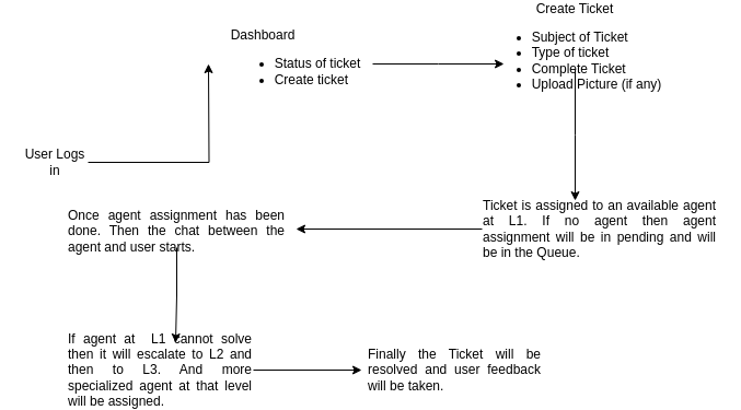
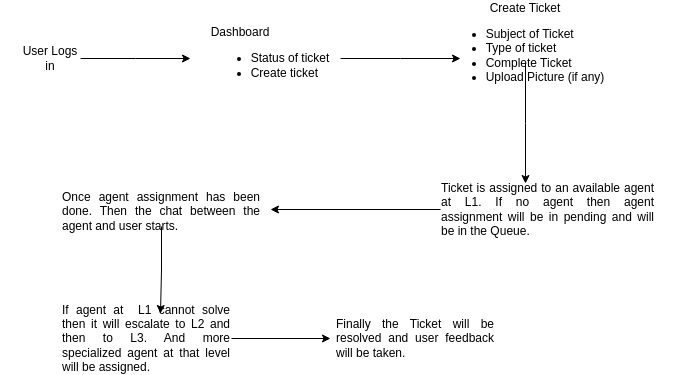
  <mxCell id="0" />
  <mxCell id="1" parent="0" />
  <mxCell id="2" style="edgeStyle=orthogonalEdgeStyle;rounded=0;orthogonalLoop=1;jettySize=auto;html=1;" edge="1" parent="1" source="3"><mxGeometry relative="1" as="geometry"><mxPoint x="190" y="45" as="targetPoint" /></mxGeometry></mxCell>
- <mxCell id="3" value="User Logs in" style="text;html=1;strokeColor=none;fillColor=none;align=center;verticalAlign=middle;whiteSpace=wrap;rounded=0;" vertex="1" parent="1"><mxGeometry x="20" y="120" width="60" height="30" as="geometry" /></mxCell>
+ <mxCell id="3" value="User Logs in" style="text;html=1;strokeColor=none;fillColor=none;align=center;verticalAlign=middle;whiteSpace=wrap;rounded=0;" vertex="1" parent="1"><mxGeometry x="20" y="30" width="60" height="30" as="geometry" /></mxCell>
  <mxCell id="4" style="edgeStyle=orthogonalEdgeStyle;rounded=0;orthogonalLoop=1;jettySize=auto;html=1;" edge="1" parent="1" source="5"><mxGeometry relative="1" as="geometry"><mxPoint x="460" y="45" as="targetPoint" /></mxGeometry></mxCell>
  <mxCell id="5" value="&lt;div style=&quot;text-align: justify;&quot;&gt;&lt;span style=&quot;background-color: initial;&quot;&gt;Dashboard&lt;/span&gt;&lt;/div&gt;&lt;div style=&quot;text-align: justify;&quot;&gt;&lt;ul&gt;&lt;li&gt;&lt;span style=&quot;background-color: initial;&quot;&gt;Status of ticket&lt;/span&gt;&lt;/li&gt;&lt;li&gt;Create ticket&lt;/li&gt;&lt;/ul&gt;&lt;/div&gt;" style="text;html=1;strokeColor=none;fillColor=none;align=center;verticalAlign=middle;whiteSpace=wrap;rounded=0;" vertex="1" parent="1"><mxGeometry x="200" y="30" width="140" height="30" as="geometry" /></mxCell>
  <mxCell id="6" style="edgeStyle=orthogonalEdgeStyle;rounded=0;orthogonalLoop=1;jettySize=auto;html=1;" edge="1" parent="1" source="7"><mxGeometry relative="1" as="geometry"><mxPoint x="525" y="170" as="targetPoint" /></mxGeometry></mxCell>
  <mxCell id="7" value="Create Ticket&lt;br&gt;&lt;div style=&quot;text-align: justify;&quot;&gt;&lt;ul&gt;&lt;li&gt;&lt;span style=&quot;background-color: initial;&quot;&gt;Subject of Ticket&lt;/span&gt;&lt;/li&gt;&lt;li&gt;&lt;span style=&quot;background-color: initial;&quot;&gt;Type of ticket&lt;/span&gt;&lt;/li&gt;&lt;li&gt;&lt;span style=&quot;background-color: initial;&quot;&gt;Complete Ticket&lt;/span&gt;&lt;/li&gt;&lt;li&gt;&lt;span style=&quot;background-color: initial;&quot;&gt;Upload Picture (if any)&lt;/span&gt;&lt;/li&gt;&lt;/ul&gt;&lt;/div&gt;" style="text;html=1;strokeColor=none;fillColor=none;align=center;verticalAlign=middle;whiteSpace=wrap;rounded=0;" vertex="1" parent="1"><mxGeometry x="420" y="20" width="210" height="30" as="geometry" /></mxCell>
  <mxCell id="8" style="edgeStyle=orthogonalEdgeStyle;rounded=0;orthogonalLoop=1;jettySize=auto;html=1;" edge="1" parent="1" source="9"><mxGeometry relative="1" as="geometry"><mxPoint x="270" y="196" as="targetPoint" /></mxGeometry></mxCell>
  <mxCell id="9" value="&lt;div style=&quot;text-align: justify;&quot;&gt;&lt;span style=&quot;background-color: initial;&quot;&gt;Ticket is assigned to an available agent at L1. If no agent then agent assignment will be in pending and will be in the Queue.&lt;/span&gt;&lt;/div&gt;" style="text;html=1;strokeColor=none;fillColor=none;align=center;verticalAlign=middle;whiteSpace=wrap;rounded=0;" vertex="1" parent="1"><mxGeometry x="440" y="181" width="215" height="30" as="geometry" /></mxCell>
  <mxCell id="10" style="edgeStyle=orthogonalEdgeStyle;rounded=0;orthogonalLoop=1;jettySize=auto;html=1;" edge="1" parent="1" source="11"><mxGeometry relative="1" as="geometry"><mxPoint x="160" y="300" as="targetPoint" /></mxGeometry></mxCell>
  <mxCell id="11" value="&lt;div style=&quot;text-align: justify;&quot;&gt;&lt;span style=&quot;background-color: initial;&quot;&gt;Once agent assignment has been done. Then the chat between the agent and user starts.&lt;/span&gt;&lt;/div&gt;" style="text;html=1;strokeColor=none;fillColor=none;align=center;verticalAlign=middle;whiteSpace=wrap;rounded=0;" vertex="1" parent="1"><mxGeometry x="61" y="183" width="200" height="30" as="geometry" /></mxCell>
  <mxCell id="12" style="edgeStyle=orthogonalEdgeStyle;rounded=0;orthogonalLoop=1;jettySize=auto;html=1;" edge="1" parent="1" source="13"><mxGeometry relative="1" as="geometry"><mxPoint x="330" y="325" as="targetPoint" /></mxGeometry></mxCell>
  <mxCell id="13" value="&lt;div style=&quot;text-align: justify;&quot;&gt;&lt;span style=&quot;background-color: initial;&quot;&gt;If agent at&amp;nbsp; L1 cannot solve then it will escalate to L2 and then to L3. And more specialized agent at that level will be assigned.&lt;/span&gt;&lt;/div&gt;" style="text;html=1;strokeColor=none;fillColor=none;align=center;verticalAlign=middle;whiteSpace=wrap;rounded=0;" vertex="1" parent="1"><mxGeometry x="61" y="310" width="170" height="30" as="geometry" /></mxCell>
  <mxCell id="14" value="&lt;div style=&quot;text-align: justify;&quot;&gt;&lt;span style=&quot;background-color: initial;&quot;&gt;Finally the Ticket will be resolved and user feedback will be taken.&lt;/span&gt;&lt;/div&gt;" style="text;html=1;strokeColor=none;fillColor=none;align=center;verticalAlign=middle;whiteSpace=wrap;rounded=0;" vertex="1" parent="1"><mxGeometry x="335" y="310" width="160" height="30" as="geometry" /></mxCell>
